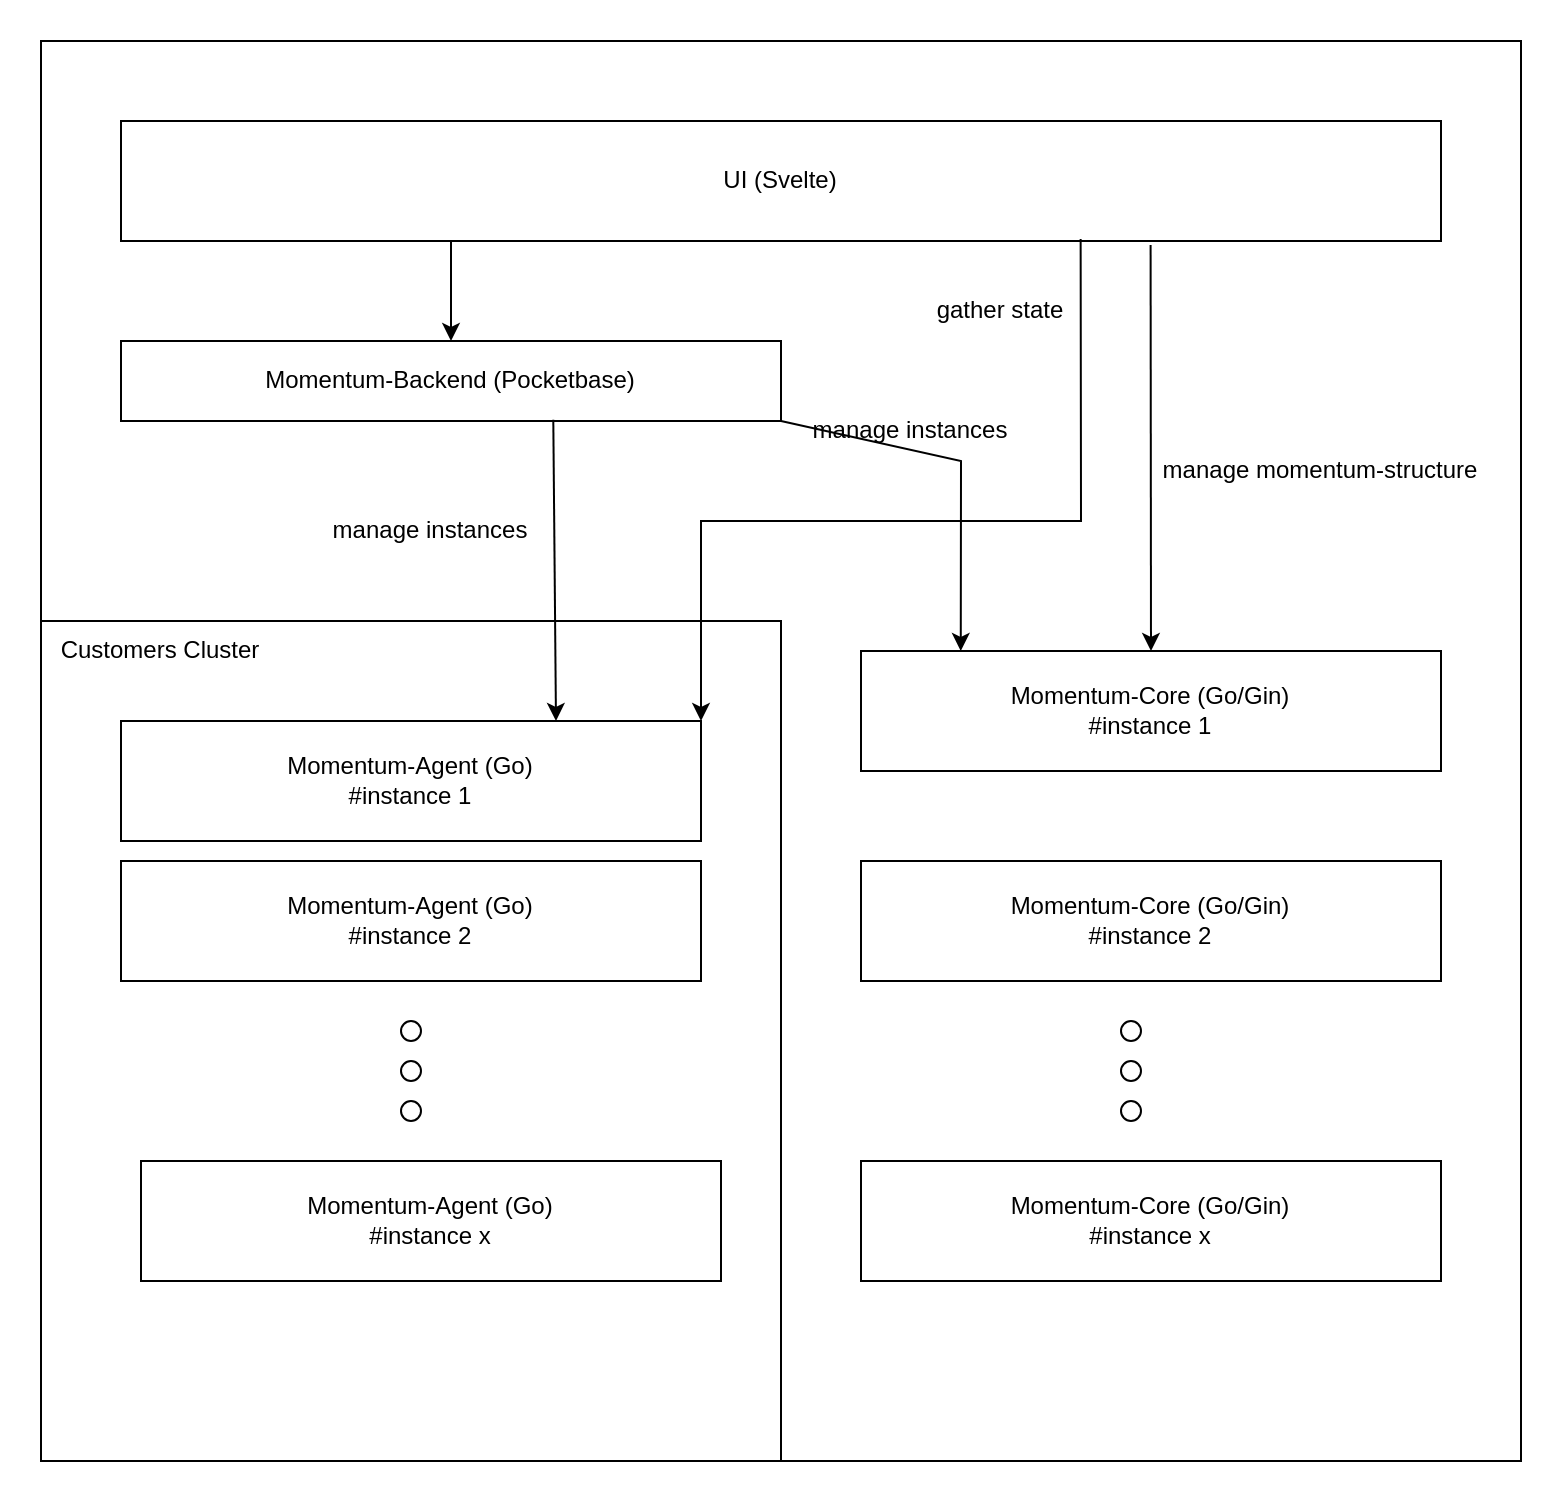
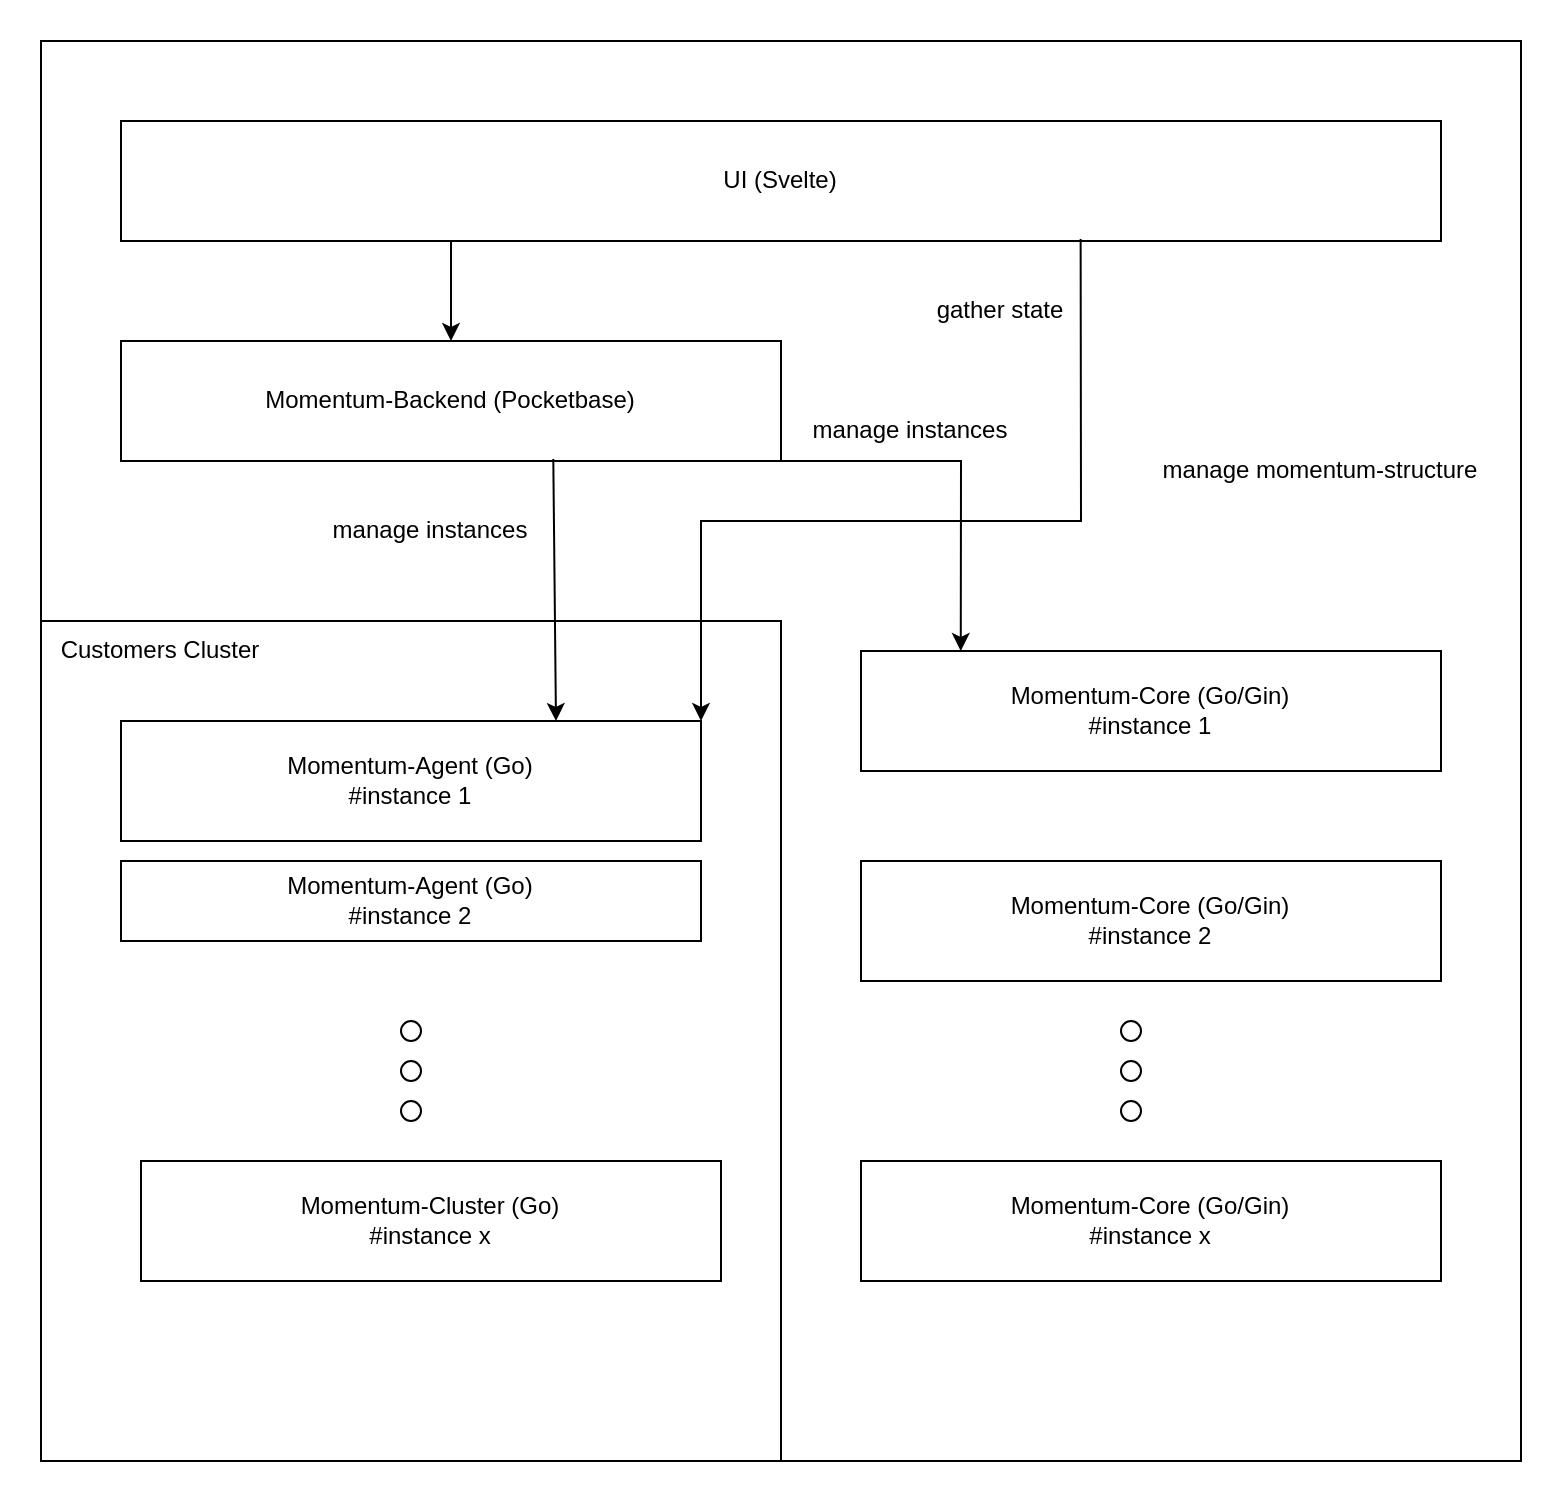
  <mxCell id="0" />
  <mxCell id="1" parent="0" />
  <mxCell id="2" value="" style="rounded=0;whiteSpace=wrap;html=1;fillColor=none;" parent="1" vertex="1"><mxGeometry x="20" y="310" width="370" height="420" as="geometry" /></mxCell>
  <mxCell id="3" value="" style="rounded=0;whiteSpace=wrap;html=1;fillColor=none;" parent="1" vertex="1"><mxGeometry x="20" y="20" width="740" height="710" as="geometry" /></mxCell>
  <mxCell id="4" value="UI (Svelte)" style="rounded=0;whiteSpace=wrap;html=1;" parent="1" vertex="1"><mxGeometry x="60" y="60" width="660" height="60" as="geometry" /></mxCell>
- <mxCell id="5" value="&lt;div&gt;Momentum-Backend (Pocketbase)&lt;/div&gt;" style="rounded=0;whiteSpace=wrap;html=1;" parent="1" vertex="1"><mxGeometry x="60" y="170" width="330" height="40" as="geometry" /></mxCell>
+ <mxCell id="5" value="&lt;div&gt;Momentum-Backend (Pocketbase)&lt;/div&gt;" style="rounded=0;whiteSpace=wrap;html=1;" parent="1" vertex="1"><mxGeometry x="60" y="170" width="330" height="60" as="geometry" /></mxCell>
  <mxCell id="6" value="&lt;div&gt;Momentum-Core (Go/Gin)&lt;/div&gt;&lt;div&gt;#instance 1&lt;br&gt;&lt;/div&gt;" style="rounded=0;whiteSpace=wrap;html=1;" parent="1" vertex="1"><mxGeometry x="430" y="325" width="290" height="60" as="geometry" /></mxCell>
  <mxCell id="7" value="&lt;div&gt;Momentum-Core (Go/Gin)&lt;/div&gt;&lt;div&gt;#instance 2&lt;br&gt;&lt;/div&gt;" style="rounded=0;whiteSpace=wrap;html=1;" parent="1" vertex="1"><mxGeometry x="430" y="430" width="290" height="60" as="geometry" /></mxCell>
  <mxCell id="8" value="&lt;div&gt;Momentum-Core (Go/Gin)&lt;/div&gt;&lt;div&gt;#instance x&lt;br&gt;&lt;/div&gt;" style="rounded=0;whiteSpace=wrap;html=1;" parent="1" vertex="1"><mxGeometry x="430" y="580" width="290" height="60" as="geometry" /></mxCell>
  <mxCell id="9" value="" style="group" parent="1" vertex="1" connectable="0"><mxGeometry x="560" y="510" width="80" height="50" as="geometry" /></mxCell>
  <mxCell id="10" value="" style="ellipse;whiteSpace=wrap;html=1;aspect=fixed;movable=1;resizable=1;rotatable=1;deletable=1;editable=1;locked=0;connectable=1;" parent="9" vertex="1"><mxGeometry width="10" height="10" as="geometry" /></mxCell>
  <mxCell id="11" value="" style="ellipse;whiteSpace=wrap;html=1;aspect=fixed;movable=1;resizable=1;rotatable=1;deletable=1;editable=1;locked=0;connectable=1;" parent="9" vertex="1"><mxGeometry y="20" width="10" height="10" as="geometry" /></mxCell>
  <mxCell id="12" value="" style="ellipse;whiteSpace=wrap;html=1;aspect=fixed;movable=1;resizable=1;rotatable=1;deletable=1;editable=1;locked=0;connectable=1;" parent="9" vertex="1"><mxGeometry y="40" width="10" height="10" as="geometry" /></mxCell>
  <mxCell id="13" value="&lt;div&gt;Momentum-Agent (Go)&lt;/div&gt;&lt;div&gt;#instance 1&lt;/div&gt;" style="rounded=0;whiteSpace=wrap;html=1;" parent="1" vertex="1"><mxGeometry x="60" y="360" width="290" height="60" as="geometry" /></mxCell>
- <mxCell id="14" value="&lt;div&gt;Momentum-Agent (Go)&lt;/div&gt;&lt;div&gt;#instance 2&lt;br&gt;&lt;/div&gt;" style="rounded=0;whiteSpace=wrap;html=1;" parent="1" vertex="1"><mxGeometry x="60" y="430" width="290" height="60" as="geometry" /></mxCell>
- <mxCell id="15" value="&lt;div&gt;Momentum-Agent (Go)&lt;/div&gt;&lt;div&gt;#instance x&lt;br&gt;&lt;/div&gt;" style="rounded=0;whiteSpace=wrap;html=1;" parent="1" vertex="1"><mxGeometry x="70" y="580" width="290" height="60" as="geometry" /></mxCell>
+ <mxCell id="14" value="&lt;div&gt;Momentum-Agent (Go)&lt;/div&gt;&lt;div&gt;#instance 2&lt;br&gt;&lt;/div&gt;" style="rounded=0;whiteSpace=wrap;html=1;" parent="1" vertex="1"><mxGeometry x="60" y="430" width="290" height="40" as="geometry" /></mxCell>
+ <mxCell id="15" value="&lt;div&gt;Momentum-Cluster (Go)&lt;/div&gt;&lt;div&gt;#instance x&lt;br&gt;&lt;/div&gt;" style="rounded=0;whiteSpace=wrap;html=1;" parent="1" vertex="1"><mxGeometry x="70" y="580" width="290" height="60" as="geometry" /></mxCell>
  <mxCell id="16" value="" style="ellipse;whiteSpace=wrap;html=1;aspect=fixed;movable=1;resizable=1;rotatable=1;deletable=1;editable=1;locked=0;connectable=1;" parent="1" vertex="1"><mxGeometry x="200" y="510" width="10" height="10" as="geometry" /></mxCell>
  <mxCell id="17" value="" style="ellipse;whiteSpace=wrap;html=1;aspect=fixed;movable=1;resizable=1;rotatable=1;deletable=1;editable=1;locked=0;connectable=1;" parent="1" vertex="1"><mxGeometry x="200" y="530" width="10" height="10" as="geometry" /></mxCell>
  <mxCell id="18" value="" style="ellipse;whiteSpace=wrap;html=1;aspect=fixed;movable=1;resizable=1;rotatable=1;deletable=1;editable=1;locked=0;connectable=1;" parent="1" vertex="1"><mxGeometry x="200" y="550" width="10" height="10" as="geometry" /></mxCell>
  <mxCell id="19" value="Customers Cluster" style="text;html=1;strokeColor=none;fillColor=none;align=center;verticalAlign=middle;whiteSpace=wrap;rounded=0;" parent="1" vertex="1"><mxGeometry x="20" y="310" width="120" height="30" as="geometry" /></mxCell>
  <mxCell id="20" value="" style="endArrow=classic;html=1;rounded=0;exitX=0.655;exitY=0.983;exitDx=0;exitDy=0;entryX=0.75;entryY=0;entryDx=0;entryDy=0;exitPerimeter=0;" parent="1" source="5" target="13" edge="1"><mxGeometry width="50" height="50" relative="1" as="geometry"><mxPoint x="350" y="340" as="sourcePoint" /><mxPoint x="400" y="290" as="targetPoint" /></mxGeometry></mxCell>
  <mxCell id="21" value="" style="endArrow=classic;html=1;rounded=0;exitX=1;exitY=1;exitDx=0;exitDy=0;entryX=0.172;entryY=0;entryDx=0;entryDy=0;entryPerimeter=0;" parent="1" source="5" target="6" edge="1"><mxGeometry width="50" height="50" relative="1" as="geometry"><mxPoint x="286" y="239" as="sourcePoint" /><mxPoint x="288" y="370" as="targetPoint" /><Array as="points"><mxPoint x="480" y="230" /></Array></mxGeometry></mxCell>
- <mxCell id="22" value="" style="endArrow=classic;html=1;rounded=0;exitX=0.78;exitY=1.033;exitDx=0;exitDy=0;entryX=0.5;entryY=0;entryDx=0;entryDy=0;exitPerimeter=0;" parent="1" source="4" target="6" edge="1"><mxGeometry width="50" height="50" relative="1" as="geometry"><mxPoint x="296" y="249" as="sourcePoint" /><mxPoint x="298" y="380" as="targetPoint" /></mxGeometry></mxCell>
  <mxCell id="23" value="manage momentum-structure" style="text;html=1;strokeColor=none;fillColor=none;align=center;verticalAlign=middle;whiteSpace=wrap;rounded=0;" parent="1" vertex="1"><mxGeometry x="580" y="210" width="160" height="50" as="geometry" /></mxCell>
  <mxCell id="24" value="manage instances" style="text;html=1;strokeColor=none;fillColor=none;align=center;verticalAlign=middle;whiteSpace=wrap;rounded=0;" parent="1" vertex="1"><mxGeometry x="400" y="200" width="110" height="30" as="geometry" /></mxCell>
  <mxCell id="25" value="manage instances" style="text;html=1;strokeColor=none;fillColor=none;align=center;verticalAlign=middle;whiteSpace=wrap;rounded=0;" parent="1" vertex="1"><mxGeometry x="160" y="250" width="110" height="30" as="geometry" /></mxCell>
  <mxCell id="26" value="" style="endArrow=classic;html=1;rounded=0;exitX=0.25;exitY=1;exitDx=0;exitDy=0;entryX=0.5;entryY=0;entryDx=0;entryDy=0;" parent="1" source="4" target="5" edge="1"><mxGeometry width="50" height="50" relative="1" as="geometry"><mxPoint x="350" y="380" as="sourcePoint" /><mxPoint x="400" y="330" as="targetPoint" /></mxGeometry></mxCell>
  <mxCell id="27" value="" style="endArrow=classic;html=1;rounded=0;entryX=1;entryY=0;entryDx=0;entryDy=0;exitX=0.727;exitY=0.983;exitDx=0;exitDy=0;exitPerimeter=0;" parent="1" source="4" target="13" edge="1"><mxGeometry width="50" height="50" relative="1" as="geometry"><mxPoint x="-30" y="350" as="sourcePoint" /><mxPoint x="270" y="390" as="targetPoint" /><Array as="points"><mxPoint x="540" y="260" /><mxPoint x="350" y="260" /></Array></mxGeometry></mxCell>
  <mxCell id="28" value="gather state" style="text;html=1;strokeColor=none;fillColor=none;align=center;verticalAlign=middle;whiteSpace=wrap;rounded=0;" parent="1" vertex="1"><mxGeometry x="440" y="150" width="120" height="10" as="geometry" /></mxCell>
